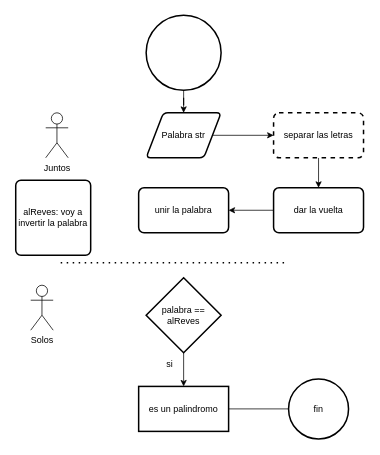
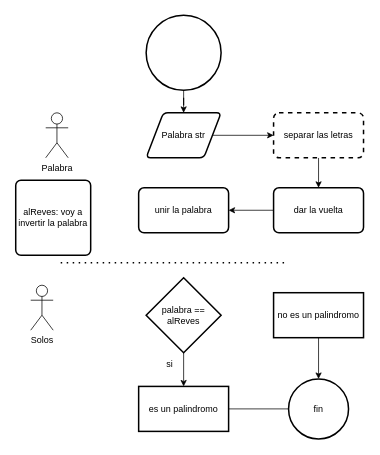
  <mxCell id="0" />
  <mxCell id="1" parent="0" />
  <mxCell id="2" value="" style="edgeStyle=orthogonalEdgeStyle;rounded=0;orthogonalLoop=1;jettySize=auto;html=1;" edge="1" parent="1" source="3" target="5"><mxGeometry relative="1" as="geometry" /></mxCell>
  <mxCell id="3" value="" style="strokeWidth=2;html=1;shape=mxgraph.flowchart.start_2;whiteSpace=wrap;" vertex="1" parent="1"><mxGeometry x="194" y="20" width="100" height="100" as="geometry" /></mxCell>
  <mxCell id="4" value="" style="edgeStyle=orthogonalEdgeStyle;rounded=0;orthogonalLoop=1;jettySize=auto;html=1;" edge="1" parent="1" source="5" target="19"><mxGeometry relative="1" as="geometry" /></mxCell>
  <mxCell id="5" value="Palabra str" style="shape=parallelogram;html=1;strokeWidth=2;perimeter=parallelogramPerimeter;whiteSpace=wrap;rounded=1;arcSize=12;size=0.23;" vertex="1" parent="1"><mxGeometry x="194" y="150" width="100" height="60" as="geometry" /></mxCell>
  <mxCell id="6" value="alReves: voy a invertir la palabra" style="rounded=1;whiteSpace=wrap;html=1;absoluteArcSize=1;arcSize=14;strokeWidth=2;" vertex="1" parent="1"><mxGeometry x="20" y="240" width="100" height="100" as="geometry" /></mxCell>
  <mxCell id="7" value="" style="edgeStyle=orthogonalEdgeStyle;rounded=0;orthogonalLoop=1;jettySize=auto;html=1;" edge="1" parent="1" source="8" target="10"><mxGeometry relative="1" as="geometry" /></mxCell>
  <mxCell id="8" value="palabra == alReves" style="strokeWidth=2;html=1;shape=mxgraph.flowchart.decision;whiteSpace=wrap;" vertex="1" parent="1"><mxGeometry x="194" y="370" width="100" height="100" as="geometry" /></mxCell>
  <mxCell id="9" style="edgeStyle=orthogonalEdgeStyle;rounded=0;orthogonalLoop=1;jettySize=auto;html=1;entryX=0;entryY=0.5;entryDx=0;entryDy=0;endArrow=none;" edge="1" parent="1" source="10" target="14"><mxGeometry relative="1" as="geometry" /></mxCell>
  <mxCell id="10" value="es un palindromo" style="whiteSpace=wrap;html=1;strokeWidth=2;" vertex="1" parent="1"><mxGeometry x="184" y="515" width="120" height="60" as="geometry" /></mxCell>
  <mxCell id="11" value="si" style="text;html=1;align=center;verticalAlign=middle;resizable=0;points=[];autosize=1;strokeColor=none;fillColor=none;" vertex="1" parent="1"><mxGeometry x="210" y="470" width="30" height="30" as="geometry" /></mxCell>
+ <mxCell id="12" value="" style="edgeStyle=orthogonalEdgeStyle;rounded=0;orthogonalLoop=1;jettySize=auto;html=1;" edge="1" parent="1" source="13" target="14"><mxGeometry relative="1" as="geometry" /></mxCell>
+ <mxCell id="13" value="no es un palindromo" style="whiteSpace=wrap;html=1;strokeWidth=2;" vertex="1" parent="1"><mxGeometry x="364" y="390" width="120" height="60" as="geometry" /></mxCell>
  <mxCell id="14" value="fin" style="ellipse;whiteSpace=wrap;html=1;strokeWidth=2;" vertex="1" parent="1"><mxGeometry x="384" y="505" width="80" height="80" as="geometry" /></mxCell>
  <mxCell id="15" value="" style="endArrow=none;dashed=1;html=1;dashPattern=1 3;strokeWidth=2;rounded=0;" edge="1" parent="1"><mxGeometry width="50" height="50" relative="1" as="geometry"><mxPoint x="80" y="350" as="sourcePoint" /><mxPoint x="380" y="350" as="targetPoint" /></mxGeometry></mxCell>
- <mxCell id="16" value="Juntos" style="shape=umlActor;verticalLabelPosition=bottom;verticalAlign=top;html=1;outlineConnect=0;" vertex="1" parent="1"><mxGeometry x="60" y="150" width="30" height="60" as="geometry" /></mxCell>
+ <mxCell id="16" value="Palabra" style="shape=umlActor;verticalLabelPosition=bottom;verticalAlign=top;html=1;outlineConnect=0;" vertex="1" parent="1"><mxGeometry x="60" y="150" width="30" height="60" as="geometry" /></mxCell>
  <mxCell id="17" value="Solos" style="shape=umlActor;verticalLabelPosition=bottom;verticalAlign=top;html=1;outlineConnect=0;" vertex="1" parent="1"><mxGeometry x="40" y="380" width="30" height="60" as="geometry" /></mxCell>
  <mxCell id="18" value="" style="edgeStyle=orthogonalEdgeStyle;rounded=0;orthogonalLoop=1;jettySize=auto;html=1;" edge="1" parent="1" source="19" target="21"><mxGeometry relative="1" as="geometry" /></mxCell>
  <mxCell id="19" value="separar las letras" style="whiteSpace=wrap;html=1;strokeWidth=2;rounded=1;arcSize=12;dashed=1;" vertex="1" parent="1"><mxGeometry x="364" y="150" width="120" height="60" as="geometry" /></mxCell>
  <mxCell id="20" value="" style="edgeStyle=orthogonalEdgeStyle;rounded=0;orthogonalLoop=1;jettySize=auto;html=1;" edge="1" parent="1" source="21" target="22"><mxGeometry relative="1" as="geometry" /></mxCell>
  <mxCell id="21" value="dar la vuelta" style="whiteSpace=wrap;html=1;strokeWidth=2;rounded=1;arcSize=12;" vertex="1" parent="1"><mxGeometry x="364" y="250" width="120" height="60" as="geometry" /></mxCell>
  <mxCell id="22" value="unir la palabra" style="whiteSpace=wrap;html=1;strokeWidth=2;rounded=1;arcSize=12;" vertex="1" parent="1"><mxGeometry x="184" y="250" width="120" height="60" as="geometry" /></mxCell>
